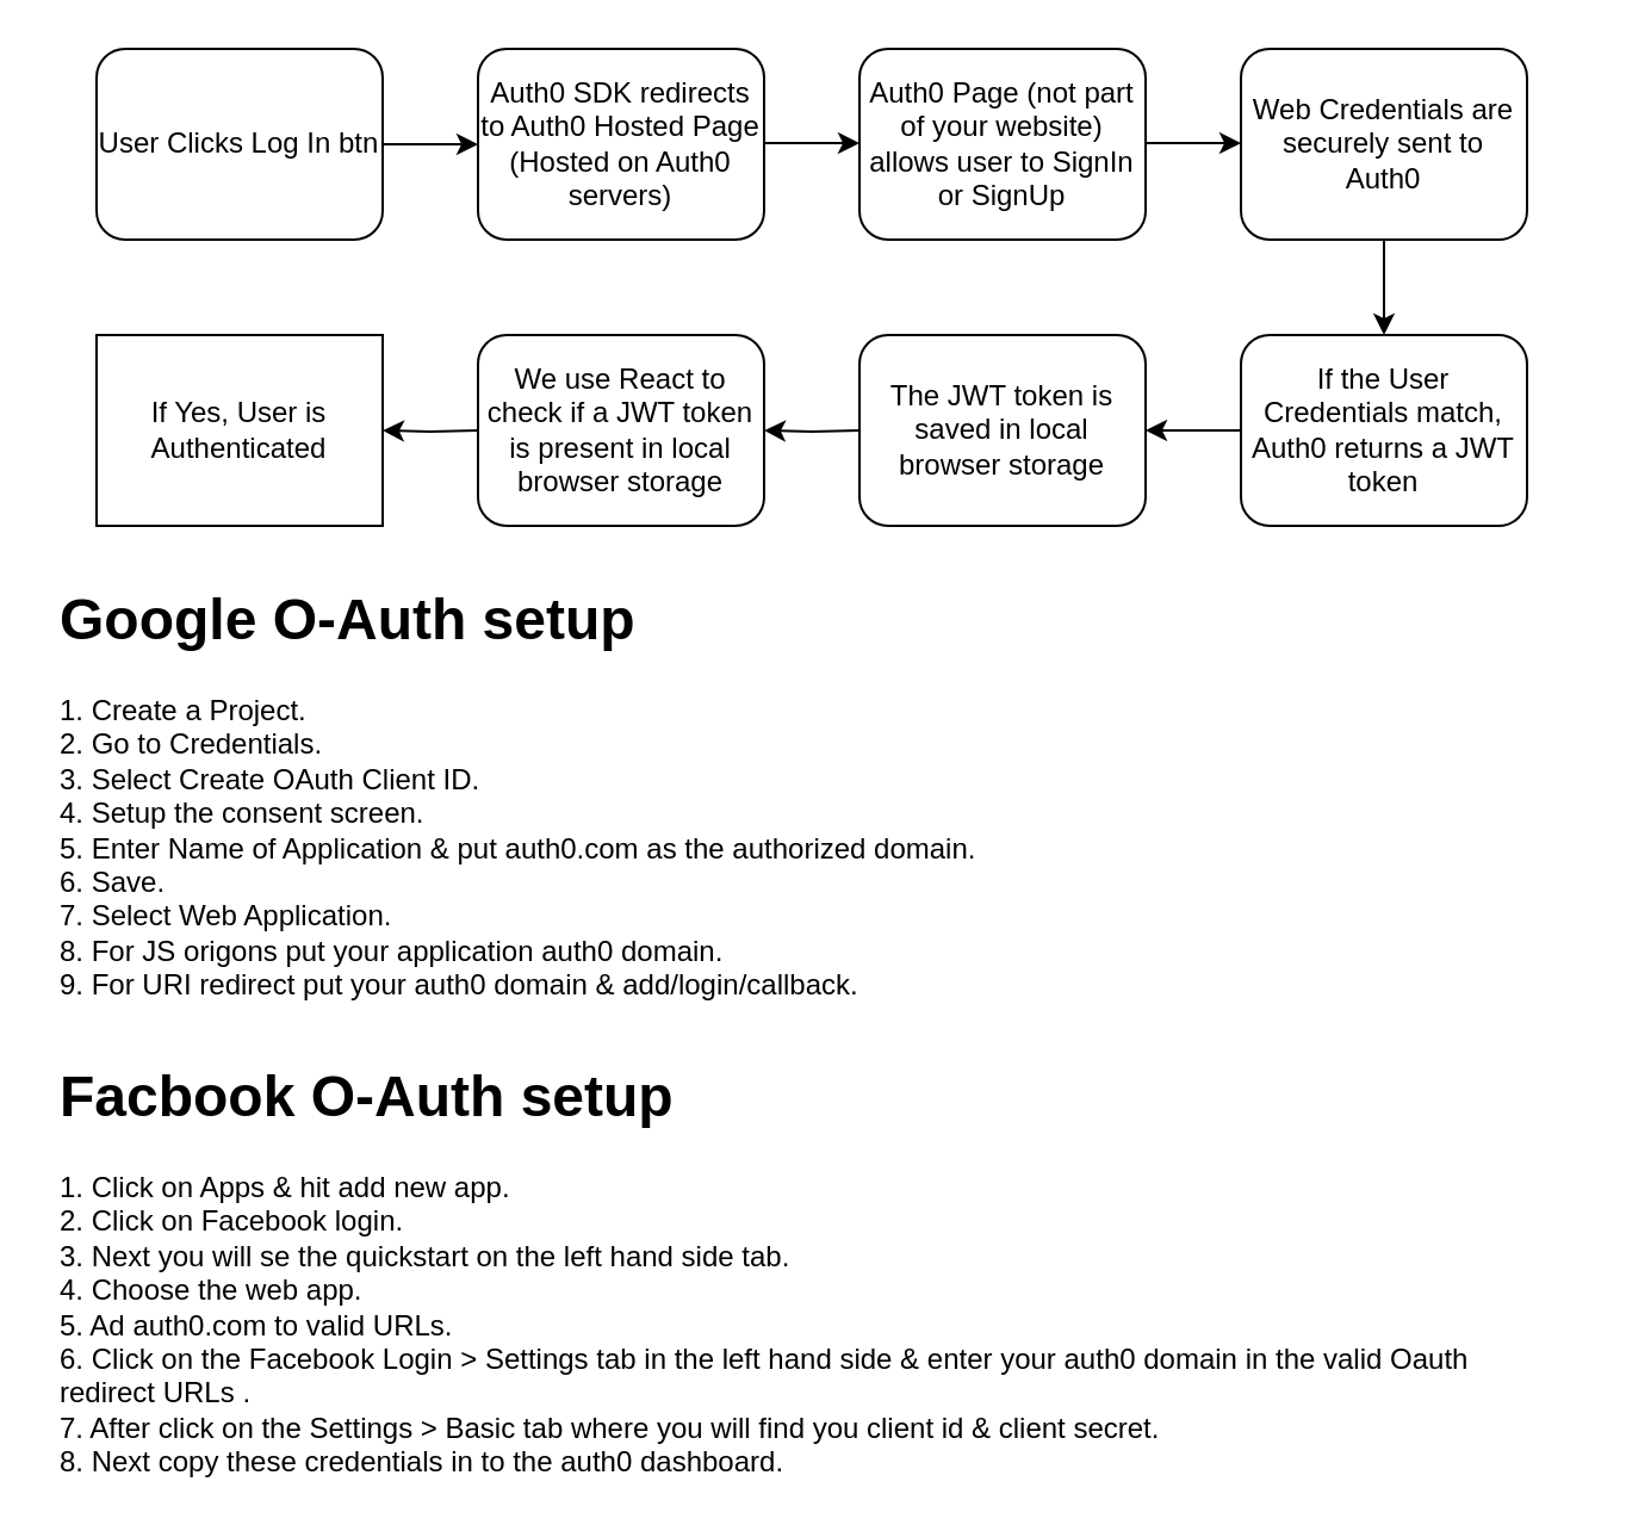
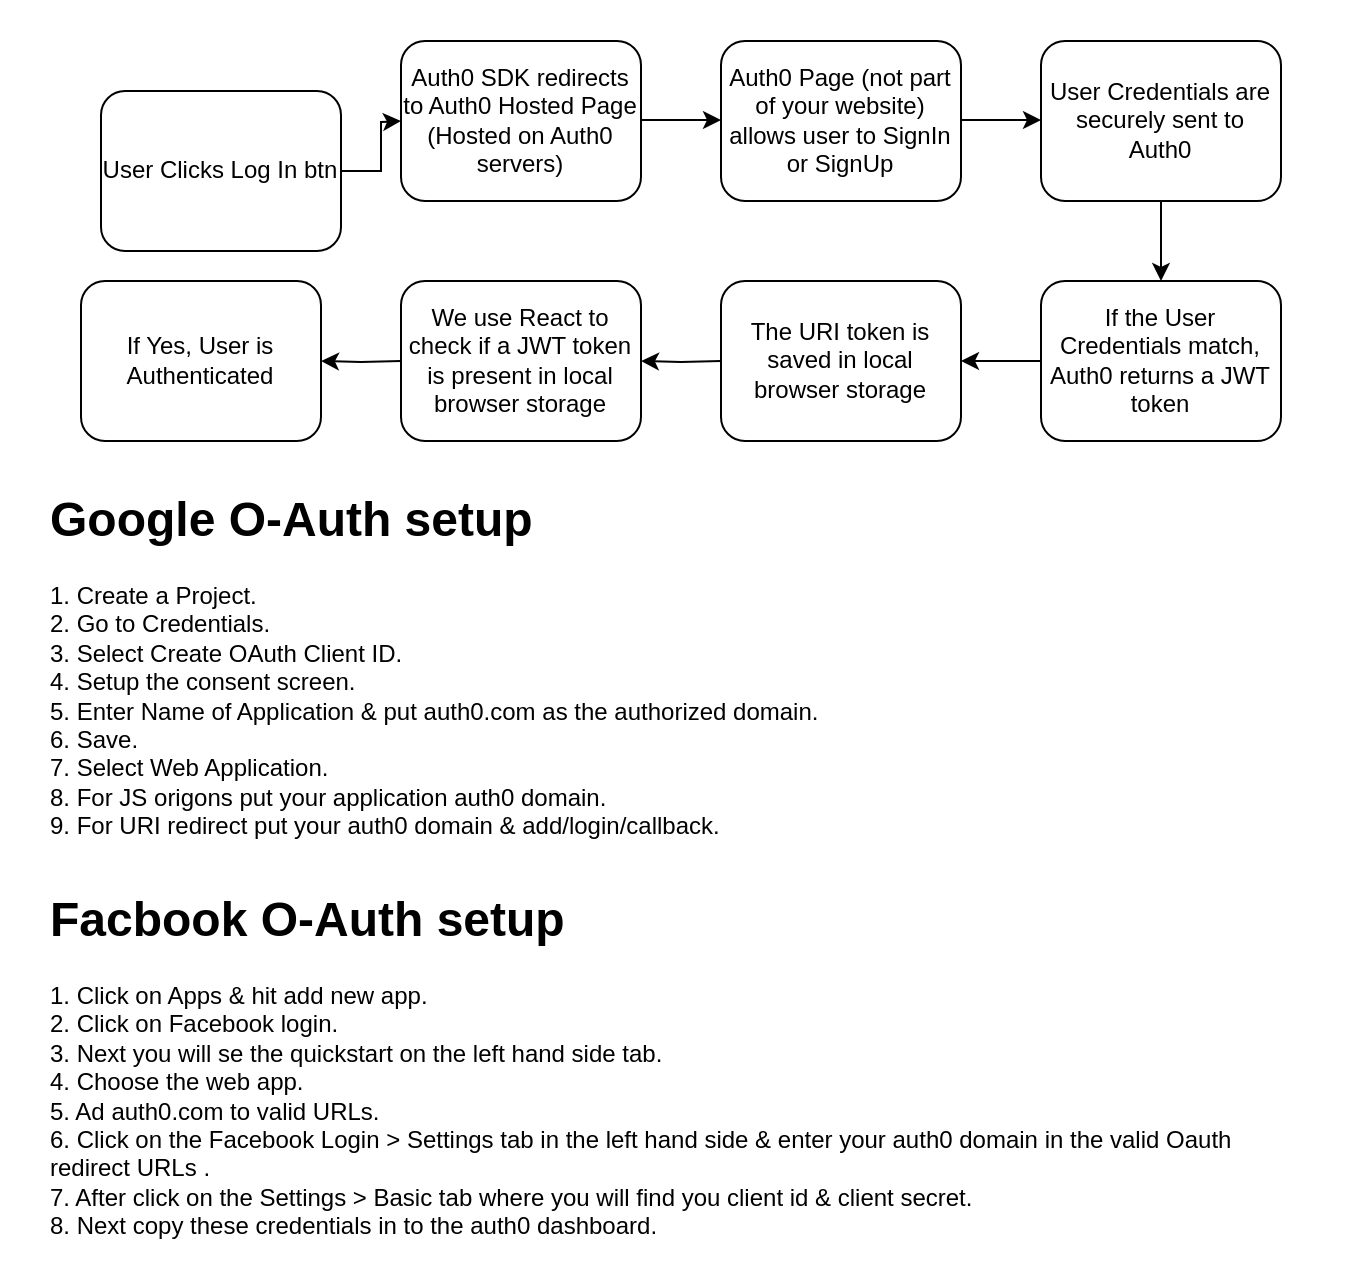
  <mxCell id="0" />
  <mxCell id="1" parent="0" />
  <mxCell id="2" style="edgeStyle=orthogonalEdgeStyle;rounded=0;orthogonalLoop=1;jettySize=auto;html=1;" edge="1" parent="1" source="3"><mxGeometry relative="1" as="geometry"><mxPoint x="200" y="60" as="targetPoint" /></mxGeometry></mxCell>
- <mxCell id="3" value="User Clicks Log In btn" style="rounded=1;whiteSpace=wrap;html=1;fontSize=12;glass=0;strokeWidth=1;shadow=0;" parent="1" vertex="1"><mxGeometry x="40" y="20" width="120" height="80" as="geometry" /></mxCell>
+ <mxCell id="3" value="User Clicks Log In btn" style="rounded=1;whiteSpace=wrap;html=1;fontSize=12;glass=0;strokeWidth=1;shadow=0;" parent="1" vertex="1"><mxGeometry x="50" y="45" width="120" height="80" as="geometry" /></mxCell>
  <mxCell id="4" value="Auth0 SDK redirects to Auth0 Hosted Page (Hosted on Auth0 servers)" style="rounded=1;whiteSpace=wrap;html=1;fontSize=12;glass=0;strokeWidth=1;shadow=0;" parent="1" vertex="1"><mxGeometry x="200" y="20" width="120" height="80" as="geometry" /></mxCell>
  <mxCell id="5" value="Auth0 Page (not part of your website) allows user to SignIn or SignUp" style="rounded=1;whiteSpace=wrap;html=1;fontSize=12;glass=0;strokeWidth=1;shadow=0;" vertex="1" parent="1"><mxGeometry x="360" y="20" width="120" height="80" as="geometry" /></mxCell>
  <mxCell id="6" style="edgeStyle=orthogonalEdgeStyle;rounded=0;orthogonalLoop=1;jettySize=auto;html=1;" edge="1" parent="1"><mxGeometry relative="1" as="geometry"><mxPoint x="360" y="59.5" as="targetPoint" /><mxPoint x="320" y="59.5" as="sourcePoint" /><Array as="points"><mxPoint x="350" y="59.5" /><mxPoint x="350" y="59.5" /></Array></mxGeometry></mxCell>
- <mxCell id="7" value="Web Credentials are securely sent to Auth0" style="rounded=1;whiteSpace=wrap;html=1;fontSize=12;glass=0;strokeWidth=1;shadow=0;" vertex="1" parent="1"><mxGeometry x="520" y="20" width="120" height="80" as="geometry" /></mxCell>
+ <mxCell id="7" value="User Credentials are securely sent to Auth0" style="rounded=1;whiteSpace=wrap;html=1;fontSize=12;glass=0;strokeWidth=1;shadow=0;" vertex="1" parent="1"><mxGeometry x="520" y="20" width="120" height="80" as="geometry" /></mxCell>
  <mxCell id="8" style="edgeStyle=orthogonalEdgeStyle;rounded=0;orthogonalLoop=1;jettySize=auto;html=1;" edge="1" parent="1"><mxGeometry relative="1" as="geometry"><mxPoint x="520" y="59.5" as="targetPoint" /><mxPoint x="480" y="59.5" as="sourcePoint" /><Array as="points"><mxPoint x="510" y="59.5" /><mxPoint x="510" y="59.5" /></Array></mxGeometry></mxCell>
  <mxCell id="9" value="If the User Credentials match, Auth0 returns a JWT token" style="rounded=1;whiteSpace=wrap;html=1;fontSize=12;glass=0;strokeWidth=1;shadow=0;" vertex="1" parent="1"><mxGeometry x="520" y="140" width="120" height="80" as="geometry" /></mxCell>
  <mxCell id="10" style="edgeStyle=orthogonalEdgeStyle;rounded=0;orthogonalLoop=1;jettySize=auto;html=1;entryX=0.5;entryY=0;entryDx=0;entryDy=0;exitX=0.5;exitY=1;exitDx=0;exitDy=0;" edge="1" parent="1" source="7" target="9"><mxGeometry relative="1" as="geometry"><mxPoint x="590" y="120" as="targetPoint" /><mxPoint x="550" y="120" as="sourcePoint" /><Array as="points" /></mxGeometry></mxCell>
- <mxCell id="11" value="The JWT token is saved in local browser storage" style="rounded=1;whiteSpace=wrap;html=1;fontSize=12;glass=0;strokeWidth=1;shadow=0;" vertex="1" parent="1"><mxGeometry x="360" y="140" width="120" height="80" as="geometry" /></mxCell>
+ <mxCell id="11" value="The URI token is saved in local browser storage" style="rounded=1;whiteSpace=wrap;html=1;fontSize=12;glass=0;strokeWidth=1;shadow=0;" vertex="1" parent="1"><mxGeometry x="360" y="140" width="120" height="80" as="geometry" /></mxCell>
  <mxCell id="12" style="edgeStyle=orthogonalEdgeStyle;rounded=0;orthogonalLoop=1;jettySize=auto;html=1;exitX=0;exitY=0.5;exitDx=0;exitDy=0;entryX=1;entryY=0.5;entryDx=0;entryDy=0;" edge="1" parent="1" source="9" target="11"><mxGeometry relative="1" as="geometry"><mxPoint x="490" y="140" as="targetPoint" /><mxPoint x="490" y="69.5" as="sourcePoint" /><Array as="points" /></mxGeometry></mxCell>
  <mxCell id="13" value="We use React to check if a JWT token is present in local browser storage" style="rounded=1;whiteSpace=wrap;html=1;fontSize=12;glass=0;strokeWidth=1;shadow=0;" vertex="1" parent="1"><mxGeometry x="200" y="140" width="120" height="80" as="geometry" /></mxCell>
  <mxCell id="14" style="edgeStyle=orthogonalEdgeStyle;rounded=0;orthogonalLoop=1;jettySize=auto;html=1;exitX=0;exitY=0.5;exitDx=0;exitDy=0;entryX=1;entryY=0.5;entryDx=0;entryDy=0;" edge="1" parent="1" target="13"><mxGeometry relative="1" as="geometry"><mxPoint x="330" y="140" as="targetPoint" /><mxPoint x="360" y="180" as="sourcePoint" /><Array as="points" /></mxGeometry></mxCell>
- <mxCell id="15" value="If Yes, User is Authenticated" style="whiteSpace=wrap;html=1;fontSize=12;glass=0;strokeWidth=1;shadow=0;rounded=0;" vertex="1" parent="1"><mxGeometry x="40" y="140" width="120" height="80" as="geometry" /></mxCell>
+ <mxCell id="15" value="If Yes, User is Authenticated" style="rounded=1;whiteSpace=wrap;html=1;fontSize=12;glass=0;strokeWidth=1;shadow=0;" vertex="1" parent="1"><mxGeometry x="40" y="140" width="120" height="80" as="geometry" /></mxCell>
  <mxCell id="16" style="edgeStyle=orthogonalEdgeStyle;rounded=0;orthogonalLoop=1;jettySize=auto;html=1;exitX=0;exitY=0.5;exitDx=0;exitDy=0;entryX=1;entryY=0.5;entryDx=0;entryDy=0;" edge="1" parent="1" target="15"><mxGeometry relative="1" as="geometry"><mxPoint x="170" y="140" as="targetPoint" /><mxPoint x="200" y="180" as="sourcePoint" /><Array as="points" /></mxGeometry></mxCell>
  <mxCell id="17" value="&lt;h1&gt;Google O-Auth setup&lt;br&gt;&lt;/h1&gt;&lt;div&gt;1. Create a Project.&lt;/div&gt;&lt;div&gt;2. Go to Credentials.&lt;/div&gt;&lt;div&gt;3. Select Create OAuth Client ID.&lt;/div&gt;&lt;div&gt;4. Setup the consent screen.&lt;/div&gt;&lt;div&gt;5. Enter Name of Application &amp;amp; put auth0.com as the authorized domain.&lt;/div&gt;&lt;div&gt;6. Save.&lt;/div&gt;&lt;div&gt;7. Select Web Application.&lt;/div&gt;&lt;div&gt;8. For JS origons put your application auth0 domain.&lt;/div&gt;&lt;div&gt;9. For URI redirect put your auth0 domain &amp;amp; add/login/callback.&lt;/div&gt;&lt;div&gt;&lt;br&gt;&lt;/div&gt;" style="text;html=1;strokeColor=none;fillColor=none;spacing=5;spacingTop=-20;whiteSpace=wrap;overflow=hidden;rounded=0;" vertex="1" parent="1"><mxGeometry x="20" y="240" width="640" height="180" as="geometry" /></mxCell>
  <mxCell id="18" value="&lt;h1&gt;Facbook O-Auth setup&lt;br&gt;&lt;/h1&gt;&lt;div&gt;1. Click on Apps &amp;amp; hit add new app.&lt;/div&gt;&lt;div&gt;2. Click on Facebook login.&lt;/div&gt;&lt;div&gt;3. Next you will se the quickstart on the left hand side tab.&lt;/div&gt;&lt;div&gt;4. Choose the web app.&lt;/div&gt;&lt;div&gt;5. Ad auth0.com to valid URLs.&lt;/div&gt;&lt;div&gt;6. Click on the Facebook Login &amp;gt; Settings tab in the left hand side &amp;amp; enter your auth0 domain in the valid Oauth redirect URLs .&lt;/div&gt;&lt;div&gt;7. After click on the Settings &amp;gt; Basic tab where you will find you client id &amp;amp; client secret.&lt;/div&gt;&lt;div&gt;8. Next copy these credentials in to the auth0 dashboard.&lt;/div&gt;&lt;div&gt;&lt;br&gt;&lt;/div&gt;" style="text;html=1;strokeColor=none;fillColor=none;spacing=5;spacingTop=-20;whiteSpace=wrap;overflow=hidden;rounded=0;" vertex="1" parent="1"><mxGeometry x="20" y="440" width="640" height="180" as="geometry" /></mxCell>
